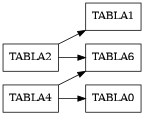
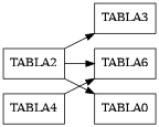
  digraph {
    ordering=out
    rankdir=LR
    node [shape=box]
    n1 [label=TABLA2]
-   n2 [label=TABLA1]
+   n2 [label=TABLA3]
    n3 [label=TABLA6]
    n4 [label=TABLA4]
    n5 [label=TABLA0]
    n1 -> n2
    n1 -> n3
    n4 -> n3
-   n4 -> n5
+   n1 -> n5
  }
